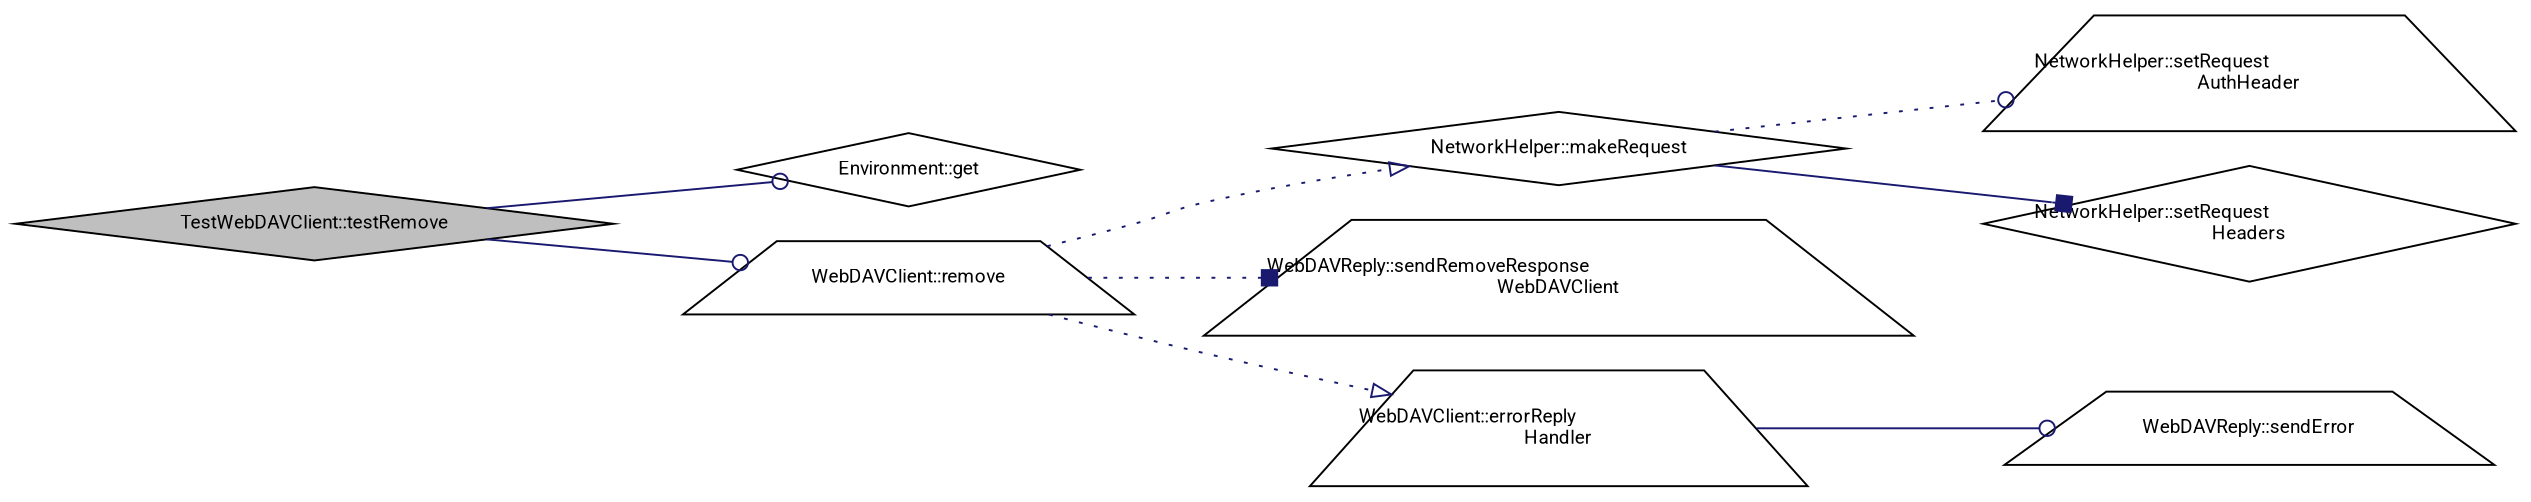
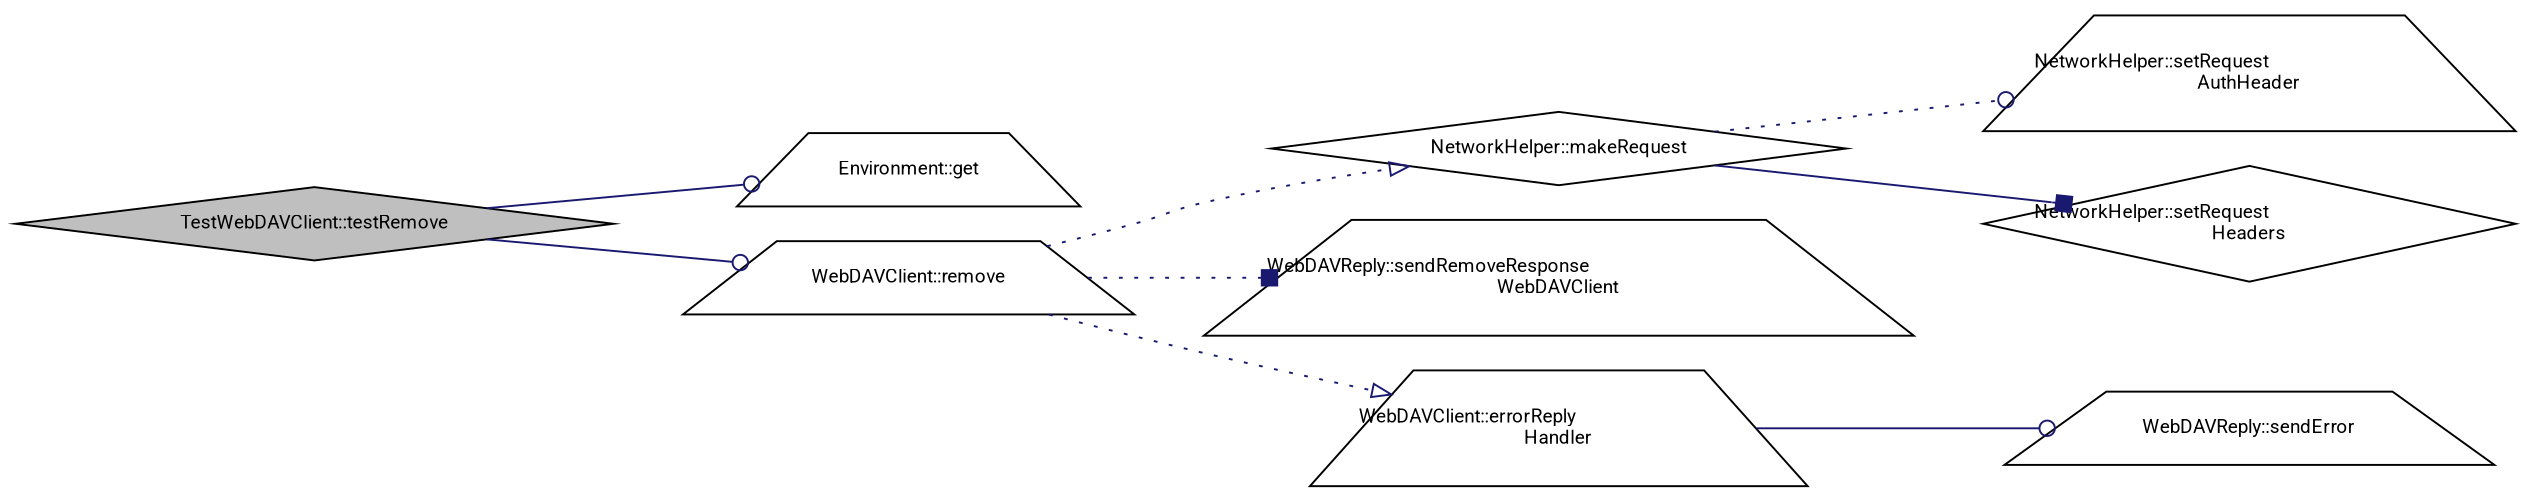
  digraph {
    fontname=Roboto
    rankdir=LR
    node [color=black fillcolor=white fontname=Roboto fontsize=10 shape=trapezium style=filled]
    edge [arrowhead=odot color=midnightblue fontname=Roboto fontsize=10 labelfontname=Helvetica labelfontsize=10 style=solid]
    n1 [fillcolor=grey75 fontcolor=black height=0.2 label="TestWebDAVClient::testRemove" shape=diamond width=0.4]
-   n2 [height=0.2 label="Environment::get" shape=diamond width=0.4]
+   n2 [height=0.2 label="Environment::get" width=0.4]
    n3 [height=0.2 label="WebDAVClient::remove" width=0.4]
    n4 [height=0.2 label="NetworkHelper::makeRequest" shape=diamond width=0.4]
    n5 [height=0.2 label="WebDAVReply::sendRemoveResponse\lWebDAVClient" width=0.4]
    n6 [height=0.2 label="WebDAVClient::errorReply\lHandler" width=0.4]
    n7 [height=0.2 label="NetworkHelper::setRequest\lAuthHeader" width=0.4]
    n8 [height=0.2 label="NetworkHelper::setRequest\lHeaders" shape=diamond width=0.4]
    n9 [height=0.2 label="WebDAVReply::sendError" width=0.4]
    n1 -> n2
    n1 -> n3
    n3 -> n4 [arrowhead=onormal style=dotted]
    n3 -> n5 [arrowhead=box style=dotted]
    n3 -> n6 [arrowhead=onormal style=dotted]
    n4 -> n7 [style=dotted]
    n4 -> n8 [arrowhead=box]
    n6 -> n9
  }
